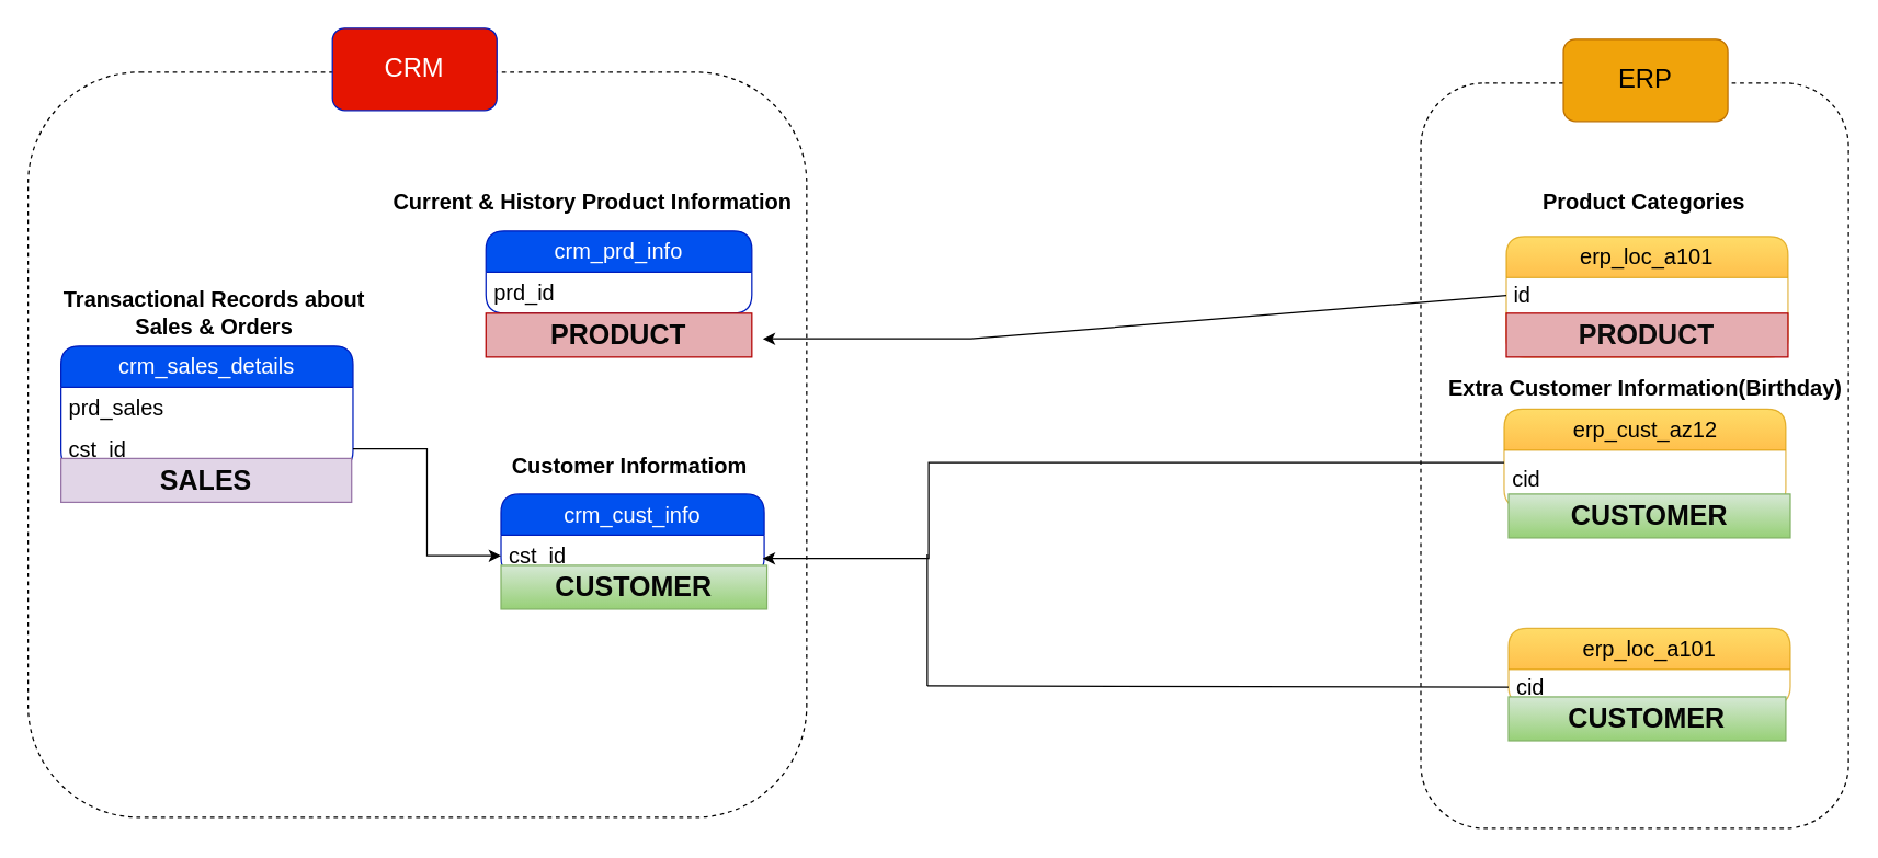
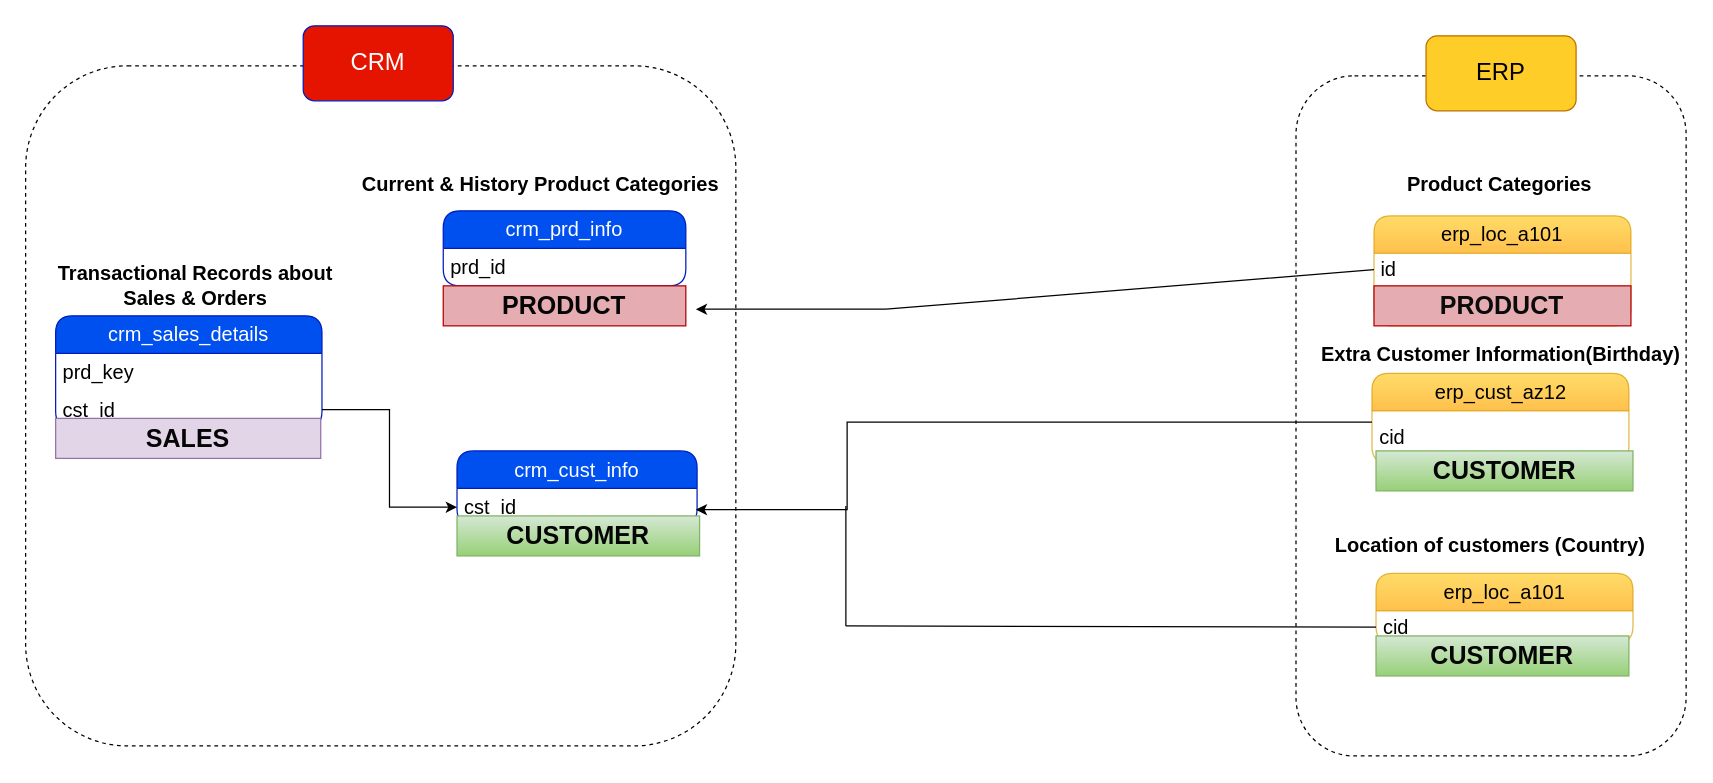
  <mxCell id="0" />
  <mxCell id="1" parent="0" />
  <mxCell id="2" value="" style="rounded=1;whiteSpace=wrap;html=1;fillColor=none;dashed=1;" parent="1" vertex="1"><mxGeometry x="1036" y="60" width="312" height="544" as="geometry" /></mxCell>
  <mxCell id="3" value="" style="rounded=1;whiteSpace=wrap;html=1;fillColor=none;dashed=1;" parent="1" vertex="1"><mxGeometry x="20" y="52" width="568" height="544" as="geometry" /></mxCell>
  <mxCell id="4" value="crm_cust_info" style="swimlane;fontStyle=0;childLayout=stackLayout;horizontal=1;startSize=30;horizontalStack=0;resizeParent=1;resizeParentMax=0;resizeLast=0;collapsible=1;marginBottom=0;whiteSpace=wrap;html=1;rounded=1;fillColor=#0050ef;fontColor=#ffffff;strokeColor=#001DBC;fontSize=16;" parent="1" vertex="1"><mxGeometry x="365" y="360" width="192" height="60" as="geometry" /></mxCell>
  <mxCell id="5" value="cst_id" style="text;strokeColor=none;fillColor=none;align=left;verticalAlign=middle;spacingLeft=4;spacingRight=4;overflow=hidden;points=[[0,0.5],[1,0.5]];portConstraint=eastwest;rotatable=0;whiteSpace=wrap;html=1;fontSize=16;" parent="4" vertex="1"><mxGeometry y="30" width="192" height="30" as="geometry" /></mxCell>
- <mxCell id="6" value="&lt;font style=&quot;font-size: 16px;&quot;&gt;&lt;b&gt;Customer Informatiom&lt;/b&gt;&lt;/font&gt;" style="text;html=1;align=center;verticalAlign=middle;whiteSpace=wrap;rounded=0;" parent="1" vertex="1"><mxGeometry x="362" y="324" width="194" height="30" as="geometry" /></mxCell>
  <mxCell id="7" value="crm_prd_info" style="swimlane;fontStyle=0;childLayout=stackLayout;horizontal=1;startSize=30;horizontalStack=0;resizeParent=1;resizeParentMax=0;resizeLast=0;collapsible=1;marginBottom=0;whiteSpace=wrap;html=1;rounded=1;fillColor=#0050ef;fontColor=#ffffff;strokeColor=#001DBC;fontSize=16;" parent="1" vertex="1"><mxGeometry x="354" y="168" width="194" height="60" as="geometry" /></mxCell>
  <mxCell id="8" value="prd_id" style="text;strokeColor=none;fillColor=none;align=left;verticalAlign=middle;spacingLeft=4;spacingRight=4;overflow=hidden;points=[[0,0.5],[1,0.5]];portConstraint=eastwest;rotatable=0;whiteSpace=wrap;html=1;fontSize=16;" parent="7" vertex="1"><mxGeometry y="30" width="194" height="30" as="geometry" /></mxCell>
- <mxCell id="9" value="&lt;font style=&quot;font-size: 16px;&quot;&gt;&lt;b&gt;Current &amp;amp; History Product Information&lt;/b&gt;&lt;/font&gt;" style="text;html=1;align=center;verticalAlign=middle;whiteSpace=wrap;rounded=0;" parent="1" vertex="1"><mxGeometry x="284" y="132" width="296" height="30" as="geometry" /></mxCell>
+ <mxCell id="9" value="&lt;font style=&quot;font-size: 16px;&quot;&gt;&lt;b&gt;Current &amp;amp; History Product Categories&lt;/b&gt;&lt;/font&gt;" style="text;html=1;align=center;verticalAlign=middle;whiteSpace=wrap;rounded=0;" parent="1" vertex="1"><mxGeometry x="284" y="132" width="296" height="30" as="geometry" /></mxCell>
  <mxCell id="10" value="crm_sales_details" style="swimlane;fontStyle=0;childLayout=stackLayout;horizontal=1;startSize=30;horizontalStack=0;resizeParent=1;resizeParentMax=0;resizeLast=0;collapsible=1;marginBottom=0;whiteSpace=wrap;html=1;rounded=1;fillColor=#0050ef;fontColor=#ffffff;strokeColor=#001DBC;fontSize=16;" parent="1" vertex="1"><mxGeometry x="44" y="252" width="213" height="90" as="geometry"><mxRectangle x="-64" y="208" width="168" height="40" as="alternateBounds" /></mxGeometry></mxCell>
- <mxCell id="11" value="prd_sales" style="text;strokeColor=none;fillColor=none;align=left;verticalAlign=middle;spacingLeft=4;spacingRight=4;overflow=hidden;points=[[0,0.5],[1,0.5]];portConstraint=eastwest;rotatable=0;whiteSpace=wrap;html=1;fontSize=16;" parent="10" vertex="1"><mxGeometry y="30" width="213" height="30" as="geometry" /></mxCell>
+ <mxCell id="11" value="prd_key" style="text;strokeColor=none;fillColor=none;align=left;verticalAlign=middle;spacingLeft=4;spacingRight=4;overflow=hidden;points=[[0,0.5],[1,0.5]];portConstraint=eastwest;rotatable=0;whiteSpace=wrap;html=1;fontSize=16;" parent="10" vertex="1"><mxGeometry y="30" width="213" height="30" as="geometry" /></mxCell>
  <mxCell id="12" value="cst_id" style="text;strokeColor=none;fillColor=none;align=left;verticalAlign=middle;spacingLeft=4;spacingRight=4;overflow=hidden;points=[[0,0.5],[1,0.5]];portConstraint=eastwest;rotatable=0;whiteSpace=wrap;html=1;fontSize=16;" parent="10" vertex="1"><mxGeometry y="60" width="213" height="30" as="geometry" /></mxCell>
  <mxCell id="13" value="&lt;b&gt;&lt;font style=&quot;font-size: 16px;&quot;&gt;Transactional Records about Sales &amp;amp; Orders&lt;/font&gt;&lt;/b&gt;" style="text;html=1;align=center;verticalAlign=middle;whiteSpace=wrap;rounded=0;" parent="1" vertex="1"><mxGeometry x="36" y="213" width="240" height="30" as="geometry" /></mxCell>
  <mxCell id="14" style="edgeStyle=orthogonalEdgeStyle;rounded=0;orthogonalLoop=1;jettySize=auto;html=1;entryX=0;entryY=0.5;entryDx=0;entryDy=0;" parent="1" source="12" target="5" edge="1"><mxGeometry relative="1" as="geometry" /></mxCell>
  <mxCell id="15" value="erp_cust_az12" style="swimlane;fontStyle=0;childLayout=stackLayout;horizontal=1;startSize=30;horizontalStack=0;resizeParent=1;resizeParentMax=0;resizeLast=0;collapsible=1;marginBottom=0;whiteSpace=wrap;html=1;rounded=1;fillColor=#ffcd28;strokeColor=#d79b00;fontSize=16;gradientColor=#ffa500;opacity=70;" parent="1" vertex="1"><mxGeometry x="1096.75" y="298" width="205.5" height="72" as="geometry" /></mxCell>
  <mxCell id="16" value="cid" style="text;strokeColor=none;fillColor=none;align=left;verticalAlign=middle;spacingLeft=4;spacingRight=4;overflow=hidden;points=[[0,0.5],[1,0.5]];portConstraint=eastwest;rotatable=0;whiteSpace=wrap;html=1;fontSize=16;" parent="15" vertex="1"><mxGeometry y="30" width="205.5" height="42" as="geometry" /></mxCell>
  <mxCell id="17" value="&lt;font style=&quot;font-size: 16px;&quot;&gt;&lt;b style=&quot;&quot;&gt;Extra Customer Information(Birthday)&lt;/b&gt;&lt;/font&gt;" style="text;html=1;align=center;verticalAlign=middle;whiteSpace=wrap;rounded=0;" parent="1" vertex="1"><mxGeometry x="1052" y="268" width="296" height="30" as="geometry" /></mxCell>
  <mxCell id="18" value="erp_loc_a101" style="swimlane;fontStyle=0;childLayout=stackLayout;horizontal=1;startSize=30;horizontalStack=0;resizeParent=1;resizeParentMax=0;resizeLast=0;collapsible=1;marginBottom=0;whiteSpace=wrap;html=1;rounded=1;fillColor=#ffcd28;strokeColor=#d79b00;fontSize=16;gradientColor=#ffa500;opacity=70;" parent="1" vertex="1"><mxGeometry x="1100" y="458" width="205.5" height="56" as="geometry" /></mxCell>
  <mxCell id="19" value="cid" style="text;strokeColor=none;fillColor=none;align=left;verticalAlign=middle;spacingLeft=4;spacingRight=4;overflow=hidden;points=[[0,0.5],[1,0.5]];portConstraint=eastwest;rotatable=0;whiteSpace=wrap;html=1;fontSize=16;" parent="18" vertex="1"><mxGeometry y="30" width="205.5" height="26" as="geometry" /></mxCell>
+ <mxCell id="20" value="&lt;font style=&quot;font-size: 16px;&quot;&gt;&lt;b&gt;Location of customers (Country)&lt;/b&gt;&lt;/font&gt;" style="text;html=1;align=center;verticalAlign=middle;whiteSpace=wrap;rounded=0;" parent="1" vertex="1"><mxGeometry x="1063.32" y="420" width="257.37" height="30" as="geometry" /></mxCell>
  <mxCell id="21" value="erp_loc_a101" style="swimlane;fontStyle=0;childLayout=stackLayout;horizontal=1;startSize=30;horizontalStack=0;resizeParent=1;resizeParentMax=0;resizeLast=0;collapsible=1;marginBottom=0;whiteSpace=wrap;html=1;rounded=1;fillColor=#ffcd28;strokeColor=#d79b00;fontSize=16;gradientColor=#ffa500;opacity=70;" parent="1" vertex="1"><mxGeometry x="1098.37" y="172" width="205.5" height="88" as="geometry" /></mxCell>
  <mxCell id="22" value="id" style="text;strokeColor=none;fillColor=none;align=left;verticalAlign=middle;spacingLeft=4;spacingRight=4;overflow=hidden;points=[[0,0.5],[1,0.5]];portConstraint=eastwest;rotatable=0;whiteSpace=wrap;html=1;fontSize=16;" parent="21" vertex="1"><mxGeometry y="30" width="205.5" height="26" as="geometry" /></mxCell>
  <mxCell id="23" value="&lt;span style=&quot;font-size: 20px;&quot;&gt;&lt;b&gt;&lt;font style=&quot;color: rgb(11, 11, 11);&quot;&gt;PRODUCT&lt;/font&gt;&lt;/b&gt;&lt;/span&gt;" style="text;html=1;strokeColor=#B20000;fillColor=#E5ADB1;align=center;verticalAlign=middle;whiteSpace=wrap;overflow=hidden;fontSize=18;fontColor=#ffffff;" parent="21" vertex="1"><mxGeometry y="56" width="205.5" height="32" as="geometry" /></mxCell>
  <mxCell id="24" value="&lt;font style=&quot;font-size: 16px;&quot;&gt;&lt;b style=&quot;&quot;&gt;Product Categories&lt;/b&gt;&lt;/font&gt;" style="text;html=1;align=center;verticalAlign=middle;whiteSpace=wrap;rounded=0;" parent="1" vertex="1"><mxGeometry x="1096" y="132" width="205.5" height="30" as="geometry" /></mxCell>
  <mxCell id="25" value="&lt;font style=&quot;font-size: 19px;&quot;&gt;CRM&lt;/font&gt;" style="rounded=1;whiteSpace=wrap;html=1;fillColor=#e51400;strokeColor=#001DBC;fontColor=#ffffff;" parent="1" vertex="1"><mxGeometry x="242" y="20" width="120" height="60" as="geometry" /></mxCell>
- <mxCell id="26" value="&lt;font style=&quot;font-size: 19px;&quot;&gt;ERP&lt;/font&gt;" style="rounded=1;whiteSpace=wrap;html=1;fillColor=#f0a30a;fontColor=#000000;strokeColor=#BD7000;" parent="1" vertex="1"><mxGeometry x="1140" y="28" width="120" height="60" as="geometry" /></mxCell>
+ <mxCell id="26" value="&lt;font style=&quot;font-size: 19px;&quot;&gt;ERP&lt;/font&gt;" style="rounded=1;whiteSpace=wrap;html=1;fillColor=#ffcd28;fontColor=#000000;strokeColor=#BD7000;" parent="1" vertex="1"><mxGeometry x="1140" y="28" width="120" height="60" as="geometry" /></mxCell>
  <mxCell id="27" style="edgeStyle=orthogonalEdgeStyle;rounded=0;orthogonalLoop=1;jettySize=auto;html=1;" parent="1" source="16" edge="1"><mxGeometry relative="1" as="geometry"><mxPoint x="556" y="407" as="targetPoint" /><Array as="points"><mxPoint x="677" y="337" /><mxPoint x="677" y="407" /></Array></mxGeometry></mxCell>
  <mxCell id="28" value="&lt;font style=&quot;font-size: 20px; color: rgb(5, 5, 5);&quot;&gt;&lt;b&gt;PRODUCT&lt;/b&gt;&lt;/font&gt;" style="text;html=1;strokeColor=#B20000;fillColor=#E5ADB1;align=center;verticalAlign=middle;whiteSpace=wrap;overflow=hidden;fontSize=18;fontColor=#ffffff;" parent="1" vertex="1"><mxGeometry x="354" y="228" width="194" height="32" as="geometry" /></mxCell>
  <mxCell id="29" value="&lt;font style=&quot;font-size: 20px; color: rgb(5, 5, 5);&quot;&gt;&lt;b&gt;SALES&lt;/b&gt;&lt;/font&gt;" style="text;html=1;strokeColor=#9673a6;fillColor=#e1d5e7;align=center;verticalAlign=middle;whiteSpace=wrap;overflow=hidden;fontSize=18;" parent="1" vertex="1"><mxGeometry x="44" y="334" width="212" height="32" as="geometry" /></mxCell>
  <mxCell id="30" value="&lt;font style=&quot;font-size: 20px; color: rgb(5, 5, 5);&quot;&gt;&lt;b&gt;CUSTOMER&lt;/b&gt;&lt;/font&gt;" style="text;html=1;strokeColor=#82b366;fillColor=#d5e8d4;align=center;verticalAlign=middle;whiteSpace=wrap;overflow=hidden;fontSize=18;gradientColor=#97d077;" parent="1" vertex="1"><mxGeometry x="1100" y="508" width="202.25" height="32" as="geometry" /></mxCell>
  <mxCell id="31" value="" style="endArrow=classic;html=1;rounded=0;exitX=0;exitY=0.5;exitDx=0;exitDy=0;" parent="1" edge="1" source="22"><mxGeometry width="50" height="50" relative="1" as="geometry"><mxPoint x="1108.524" y="242.998" as="sourcePoint" /><mxPoint x="556" y="246.71" as="targetPoint" /><Array as="points"><mxPoint x="708" y="246.71" /><mxPoint x="636" y="246.71" /></Array></mxGeometry></mxCell>
  <mxCell id="32" value="" style="endArrow=none;html=1;rounded=0;entryX=0;entryY=0.5;entryDx=0;entryDy=0;" parent="1" edge="1" target="19"><mxGeometry width="50" height="50" relative="1" as="geometry"><mxPoint x="676" y="500" as="sourcePoint" /><mxPoint x="1104.918" y="503.856" as="targetPoint" /></mxGeometry></mxCell>
  <mxCell id="33" value="" style="endArrow=none;html=1;rounded=0;" parent="1" edge="1"><mxGeometry width="50" height="50" relative="1" as="geometry"><mxPoint x="676" y="500" as="sourcePoint" /><mxPoint x="676" y="404" as="targetPoint" /></mxGeometry></mxCell>
  <mxCell id="34" value="&lt;font style=&quot;font-size: 20px; color: rgb(5, 5, 5);&quot;&gt;&lt;b&gt;CUSTOMER&lt;/b&gt;&lt;/font&gt;" style="text;html=1;strokeColor=#82b366;fillColor=#d5e8d4;align=center;verticalAlign=middle;whiteSpace=wrap;overflow=hidden;fontSize=18;gradientColor=#97d077;" parent="1" vertex="1"><mxGeometry x="365" y="412" width="194" height="32" as="geometry" /></mxCell>
  <mxCell id="35" value="&lt;font style=&quot;font-size: 20px; color: rgb(5, 5, 5);&quot;&gt;&lt;b&gt;CUSTOMER&lt;/b&gt;&lt;/font&gt;" style="text;html=1;strokeColor=#82b366;fillColor=#d5e8d4;align=center;verticalAlign=middle;whiteSpace=wrap;overflow=hidden;fontSize=18;gradientColor=#97d077;" parent="1" vertex="1"><mxGeometry x="1100" y="360" width="205.5" height="32" as="geometry" /></mxCell>
